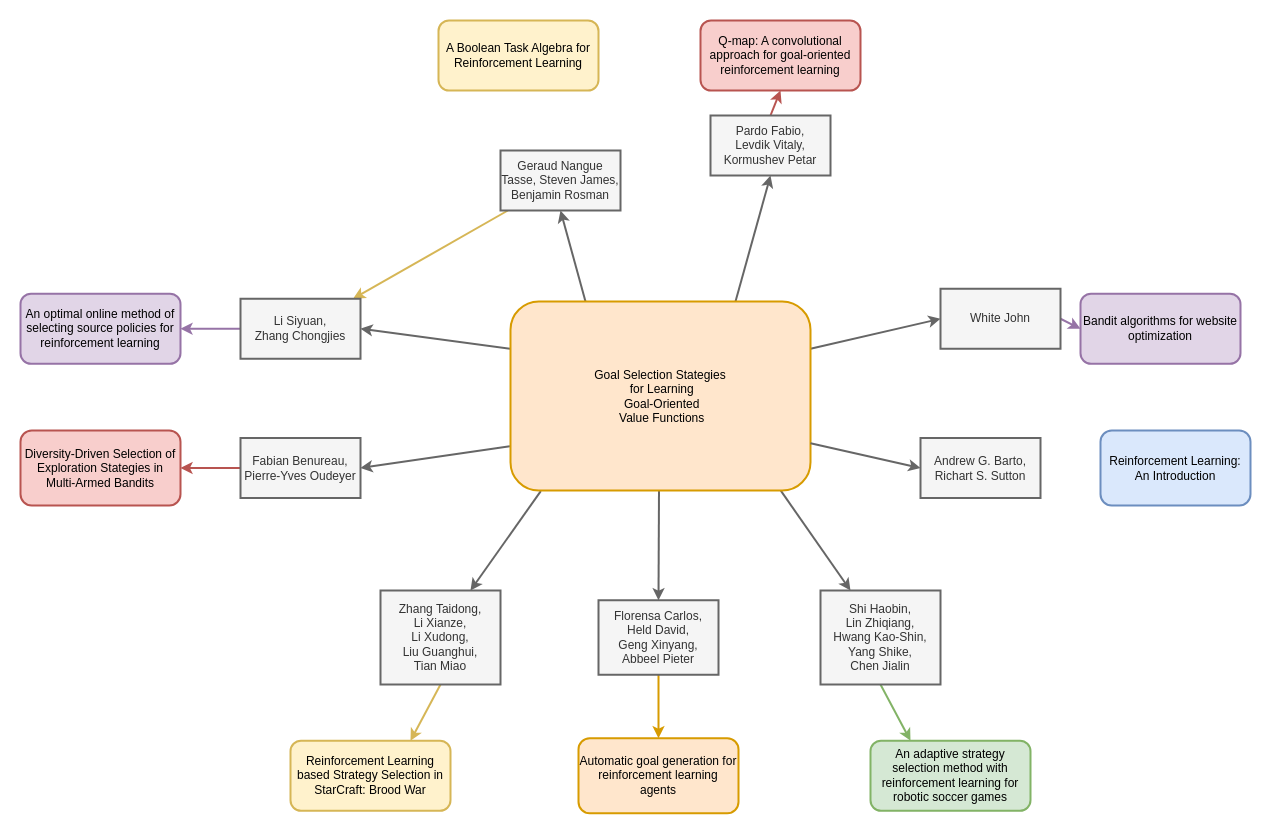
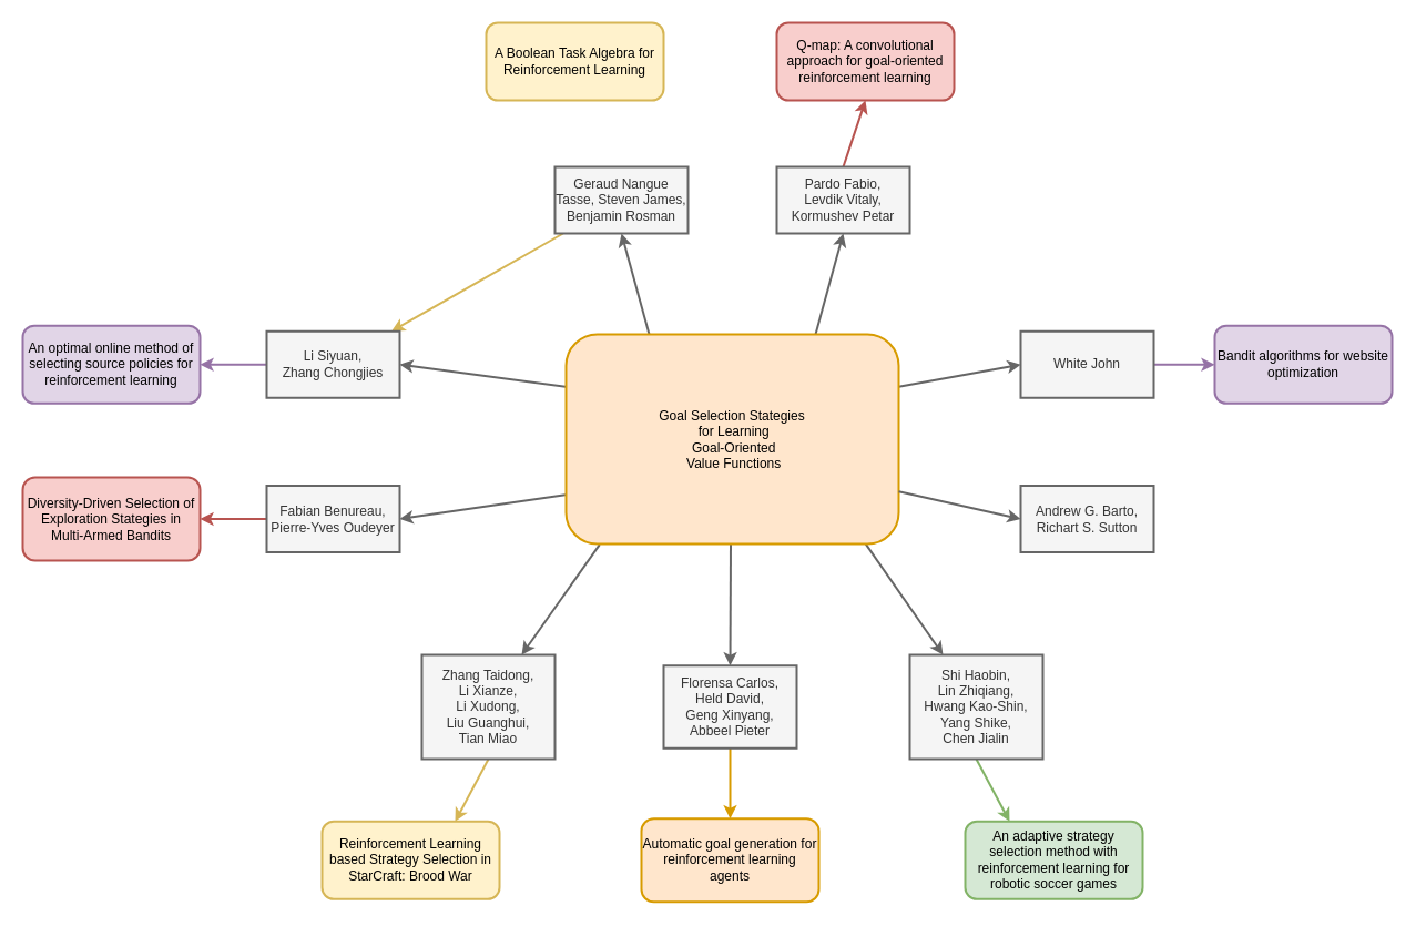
  <mxCell id="0" />
  <mxCell id="1" parent="0" />
  <mxCell id="2" style="edgeStyle=none;rounded=0;orthogonalLoop=1;jettySize=auto;html=1;exitX=0.25;exitY=0;exitDx=0;exitDy=0;entryX=0.5;entryY=1;entryDx=0;entryDy=0;strokeWidth=2;fillColor=#f5f5f5;strokeColor=#666666;" edge="1" parent="1" source="10" target="12"><mxGeometry relative="1" as="geometry" /></mxCell>
  <mxCell id="3" value="" style="rounded=0;orthogonalLoop=1;jettySize=auto;html=1;endArrow=classic;endFill=1;strokeWidth=2;fillColor=#f5f5f5;strokeColor=#666666;exitX=-0.002;exitY=0.766;exitDx=0;exitDy=0;entryX=1;entryY=0.5;entryDx=0;entryDy=0;exitPerimeter=0;" edge="1" parent="1" source="10" target="15"><mxGeometry relative="1" as="geometry" /></mxCell>
  <mxCell id="4" style="rounded=0;orthogonalLoop=1;jettySize=auto;html=1;exitX=0.495;exitY=0.999;exitDx=0;exitDy=0;entryX=0.5;entryY=0;entryDx=0;entryDy=0;endArrow=classic;endFill=1;strokeWidth=2;fillColor=#f5f5f5;strokeColor=#666666;exitPerimeter=0;" edge="1" parent="1" source="10" target="21"><mxGeometry relative="1" as="geometry" /></mxCell>
  <mxCell id="5" style="rounded=0;orthogonalLoop=1;jettySize=auto;html=1;exitX=0;exitY=0.25;exitDx=0;exitDy=0;entryX=1;entryY=0.5;entryDx=0;entryDy=0;endArrow=classic;endFill=1;strokeWidth=2;fillColor=#f5f5f5;strokeColor=#666666;" edge="1" parent="1" source="10" target="24"><mxGeometry relative="1" as="geometry" /></mxCell>
  <mxCell id="6" style="edgeStyle=none;rounded=0;orthogonalLoop=1;jettySize=auto;html=1;exitX=1;exitY=0.25;exitDx=0;exitDy=0;entryX=0;entryY=0.5;entryDx=0;entryDy=0;endArrow=classic;endFill=1;strokeWidth=2;fillColor=#f5f5f5;strokeColor=#666666;" edge="1" parent="1" source="10" target="27"><mxGeometry relative="1" as="geometry" /></mxCell>
  <mxCell id="7" style="edgeStyle=none;rounded=0;orthogonalLoop=1;jettySize=auto;html=1;exitX=0.901;exitY=1.001;exitDx=0;exitDy=0;endArrow=classic;endFill=1;strokeWidth=2;entryX=0.25;entryY=0;entryDx=0;entryDy=0;fillColor=#f5f5f5;strokeColor=#666666;exitPerimeter=0;" edge="1" parent="1" source="10" target="30"><mxGeometry relative="1" as="geometry"><mxPoint x="910" y="463" as="targetPoint" /></mxGeometry></mxCell>
  <mxCell id="8" style="edgeStyle=none;rounded=0;orthogonalLoop=1;jettySize=auto;html=1;exitX=0.75;exitY=0;exitDx=0;exitDy=0;entryX=0.5;entryY=1;entryDx=0;entryDy=0;endArrow=classic;endFill=1;strokeWidth=2;fillColor=#f5f5f5;strokeColor=#666666;" edge="1" parent="1" source="10" target="33"><mxGeometry relative="1" as="geometry" /></mxCell>
  <mxCell id="9" style="edgeStyle=none;rounded=0;orthogonalLoop=1;jettySize=auto;html=1;exitX=0.101;exitY=1.003;exitDx=0;exitDy=0;entryX=0.75;entryY=0;entryDx=0;entryDy=0;endArrow=classic;endFill=1;strokeWidth=2;exitPerimeter=0;fillColor=#f5f5f5;strokeColor=#666666;" edge="1" parent="1" source="10" target="36"><mxGeometry relative="1" as="geometry" /></mxCell>
  <mxCell id="10" value="Goal Selection Stategies&lt;br&gt;&amp;nbsp;for Learning&lt;br&gt;&amp;nbsp;Goal-Oriented&lt;br&gt;&amp;nbsp;Value Functions" style="rounded=1;whiteSpace=wrap;html=1;fillColor=#ffe6cc;strokeColor=#d79b00;strokeWidth=2;" vertex="1" parent="1"><mxGeometry x="510" y="301" width="300" height="189" as="geometry" /></mxCell>
  <mxCell id="11" value="" style="edgeStyle=none;rounded=0;orthogonalLoop=1;jettySize=auto;html=1;strokeWidth=2;fillColor=#fff2cc;strokeColor=#d6b656;" edge="1" parent="1" source="12" target="24"><mxGeometry relative="1" as="geometry" /></mxCell>
  <mxCell id="12" value="Geraud Nangue Tasse, Steven James,&lt;br&gt;Benjamin Rosman" style="rounded=0;whiteSpace=wrap;html=1;fillColor=#f5f5f5;strokeColor=#666666;strokeWidth=2;fontColor=#333333;" vertex="1" parent="1"><mxGeometry x="500" y="150" width="120" height="60" as="geometry" /></mxCell>
  <mxCell id="13" value="A Boolean Task Algebra for Reinforcement Learning" style="rounded=1;whiteSpace=wrap;html=1;fillColor=#fff2cc;strokeColor=#d6b656;strokeWidth=2;" vertex="1" parent="1"><mxGeometry x="438" y="20" width="160" height="70" as="geometry" /></mxCell>
  <mxCell id="14" style="edgeStyle=orthogonalEdgeStyle;rounded=0;orthogonalLoop=1;jettySize=auto;html=1;exitX=0;exitY=0.5;exitDx=0;exitDy=0;entryX=1;entryY=0.5;entryDx=0;entryDy=0;endArrow=classic;endFill=1;strokeWidth=2;fillColor=#f8cecc;strokeColor=#b85450;" edge="1" parent="1" source="15" target="16"><mxGeometry relative="1" as="geometry" /></mxCell>
  <mxCell id="15" value="Fabian Benureau,&lt;br&gt;Pierre-Yves Oudeyer" style="whiteSpace=wrap;html=1;fillColor=#f5f5f5;strokeColor=#666666;rounded=0;strokeWidth=2;fontColor=#333333;" vertex="1" parent="1"><mxGeometry x="240" y="437.5" width="120" height="60" as="geometry" /></mxCell>
  <mxCell id="16" value="Diversity-Driven Selection of Exploration Stategies in Multi-Armed Bandits" style="whiteSpace=wrap;html=1;fillColor=#f8cecc;strokeColor=#b85450;rounded=1;strokeWidth=2;" vertex="1" parent="1"><mxGeometry x="20" y="430" width="160" height="75" as="geometry" /></mxCell>
  <mxCell id="17" style="edgeStyle=none;rounded=0;orthogonalLoop=1;jettySize=auto;html=1;endArrow=classic;endFill=1;strokeWidth=2;entryX=0;entryY=0.5;entryDx=0;entryDy=0;fillColor=#f5f5f5;strokeColor=#666666;exitX=1;exitY=0.75;exitDx=0;exitDy=0;" edge="1" parent="1" target="18" source="10"><mxGeometry relative="1" as="geometry"><mxPoint x="743" y="520" as="targetPoint" /><mxPoint x="743" y="380" as="sourcePoint" /><Array as="points" /></mxGeometry></mxCell>
  <mxCell id="18" value="Andrew G. Barto,&lt;br&gt;Richart S. Sutton" style="whiteSpace=wrap;html=1;rounded=0;strokeWidth=2;fillColor=#f5f5f5;fontColor=#333333;strokeColor=#666666;" vertex="1" parent="1"><mxGeometry x="920" y="437.5" width="120" height="60" as="geometry" /></mxCell>
- <mxCell id="19" value="Reinforcement Learning: An Introduction" style="whiteSpace=wrap;html=1;fillColor=#dae8fc;strokeColor=#6c8ebf;rounded=1;strokeWidth=2;" vertex="1" parent="1"><mxGeometry x="1100" y="430" width="150" height="75" as="geometry" /></mxCell>
  <mxCell id="20" style="edgeStyle=orthogonalEdgeStyle;rounded=0;orthogonalLoop=1;jettySize=auto;html=1;exitX=0.5;exitY=1;exitDx=0;exitDy=0;entryX=0.5;entryY=0;entryDx=0;entryDy=0;endArrow=classic;endFill=1;strokeWidth=2;fillColor=#ffe6cc;strokeColor=#d79b00;" edge="1" parent="1" source="21" target="22"><mxGeometry relative="1" as="geometry" /></mxCell>
  <mxCell id="21" value="Florensa Carlos,&lt;br&gt;Held David,&lt;br&gt;Geng Xinyang,&lt;br&gt;Abbeel Pieter" style="whiteSpace=wrap;html=1;fillColor=#f5f5f5;strokeColor=#666666;rounded=0;strokeWidth=2;fontColor=#333333;" vertex="1" parent="1"><mxGeometry x="598" y="599.75" width="120" height="74.5" as="geometry" /></mxCell>
  <mxCell id="22" value="Automatic goal generation for reinforcement learning agents" style="whiteSpace=wrap;html=1;fillColor=#ffe6cc;strokeColor=#d79b00;rounded=1;strokeWidth=2;" vertex="1" parent="1"><mxGeometry x="578" y="737.75" width="160" height="75" as="geometry" /></mxCell>
  <mxCell id="23" value="" style="edgeStyle=none;rounded=0;orthogonalLoop=1;jettySize=auto;html=1;strokeWidth=2;fillColor=#e1d5e7;strokeColor=#9673a6;exitX=0;exitY=0.5;exitDx=0;exitDy=0;entryX=1;entryY=0.5;entryDx=0;entryDy=0;" edge="1" parent="1" source="24" target="25"><mxGeometry relative="1" as="geometry" /></mxCell>
  <mxCell id="24" value="Li Siyuan,&lt;br&gt;Zhang Chongjies" style="rounded=0;whiteSpace=wrap;html=1;fillColor=#f5f5f5;strokeColor=#666666;strokeWidth=2;fontColor=#333333;" vertex="1" parent="1"><mxGeometry x="240" y="298.25" width="120" height="60" as="geometry" /></mxCell>
  <mxCell id="25" value="An optimal online method of selecting source policies for reinforcement learning" style="rounded=1;whiteSpace=wrap;html=1;fillColor=#e1d5e7;strokeColor=#9673a6;strokeWidth=2;" vertex="1" parent="1"><mxGeometry x="20" y="293.25" width="160" height="70" as="geometry" /></mxCell>
  <mxCell id="26" value="" style="edgeStyle=none;rounded=0;orthogonalLoop=1;jettySize=auto;html=1;strokeWidth=2;fillColor=#e1d5e7;strokeColor=#9673a6;exitX=1;exitY=0.5;exitDx=0;exitDy=0;entryX=0;entryY=0.5;entryDx=0;entryDy=0;" edge="1" parent="1" source="27" target="28"><mxGeometry relative="1" as="geometry" /></mxCell>
- <mxCell id="27" value="White John" style="rounded=0;whiteSpace=wrap;html=1;fillColor=#f5f5f5;strokeColor=#666666;strokeWidth=2;fontColor=#333333;" vertex="1" parent="1"><mxGeometry x="940" y="288.25" width="120" height="60" as="geometry" /></mxCell>
- <mxCell id="28" value="Bandit algorithms for website optimization" style="rounded=1;whiteSpace=wrap;html=1;fillColor=#e1d5e7;strokeColor=#9673a6;strokeWidth=2;" vertex="1" parent="1"><mxGeometry x="1080" y="293.25" width="160" height="70" as="geometry" /></mxCell>
+ <mxCell id="27" value="White John" style="rounded=0;whiteSpace=wrap;html=1;fillColor=#f5f5f5;strokeColor=#666666;strokeWidth=2;fontColor=#333333;" vertex="1" parent="1"><mxGeometry x="920" y="298.25" width="120" height="60" as="geometry" /></mxCell>
+ <mxCell id="28" value="Bandit algorithms for website optimization" style="rounded=1;whiteSpace=wrap;html=1;fillColor=#e1d5e7;strokeColor=#9673a6;strokeWidth=2;" vertex="1" parent="1"><mxGeometry x="1095" y="293.25" width="160" height="70" as="geometry" /></mxCell>
  <mxCell id="29" value="" style="edgeStyle=none;rounded=0;orthogonalLoop=1;jettySize=auto;html=1;strokeWidth=2;fillColor=#d5e8d4;strokeColor=#82b366;exitX=0.5;exitY=1;exitDx=0;exitDy=0;entryX=0.25;entryY=0;entryDx=0;entryDy=0;" edge="1" parent="1" source="30" target="31"><mxGeometry relative="1" as="geometry" /></mxCell>
  <mxCell id="30" value="Shi Haobin,&lt;br&gt;Lin Zhiqiang,&lt;br&gt;Hwang Kao-Shin,&lt;br&gt;Yang Shike,&lt;br&gt;Chen Jialin" style="rounded=0;whiteSpace=wrap;html=1;fillColor=#f5f5f5;strokeColor=#666666;strokeWidth=2;fontColor=#333333;" vertex="1" parent="1"><mxGeometry x="820" y="590" width="120" height="94" as="geometry" /></mxCell>
  <mxCell id="31" value="An adaptive strategy selection method with reinforcement learning for robotic soccer games" style="rounded=1;whiteSpace=wrap;html=1;fillColor=#d5e8d4;strokeColor=#82b366;strokeWidth=2;" vertex="1" parent="1"><mxGeometry x="870" y="740.25" width="160" height="70" as="geometry" /></mxCell>
  <mxCell id="32" value="" style="edgeStyle=none;rounded=0;orthogonalLoop=1;jettySize=auto;html=1;strokeWidth=2;fillColor=#f8cecc;strokeColor=#b85450;exitX=0.5;exitY=0;exitDx=0;exitDy=0;entryX=0.5;entryY=1;entryDx=0;entryDy=0;" edge="1" parent="1" source="33" target="34"><mxGeometry relative="1" as="geometry" /></mxCell>
- <mxCell id="33" value="Pardo Fabio,&lt;br&gt;Levdik Vitaly,&lt;br&gt;Kormushev Petar" style="rounded=0;whiteSpace=wrap;html=1;fillColor=#f5f5f5;strokeColor=#666666;strokeWidth=2;fontColor=#333333;" vertex="1" parent="1"><mxGeometry x="710" y="115" width="120" height="60" as="geometry" /></mxCell>
+ <mxCell id="33" value="Pardo Fabio,&lt;br&gt;Levdik Vitaly,&lt;br&gt;Kormushev Petar" style="rounded=0;whiteSpace=wrap;html=1;fillColor=#f5f5f5;strokeColor=#666666;strokeWidth=2;fontColor=#333333;" vertex="1" parent="1"><mxGeometry x="700" y="150" width="120" height="60" as="geometry" /></mxCell>
  <mxCell id="34" value="Q-map: A convolutional approach for goal-oriented reinforcement learning" style="rounded=1;whiteSpace=wrap;html=1;fillColor=#f8cecc;strokeColor=#b85450;strokeWidth=2;" vertex="1" parent="1"><mxGeometry x="700" y="20" width="160" height="70" as="geometry" /></mxCell>
  <mxCell id="35" value="" style="edgeStyle=none;rounded=0;orthogonalLoop=1;jettySize=auto;html=1;strokeWidth=2;fillColor=#fff2cc;strokeColor=#d6b656;exitX=0.5;exitY=1;exitDx=0;exitDy=0;entryX=0.75;entryY=0;entryDx=0;entryDy=0;" edge="1" parent="1" source="36" target="37"><mxGeometry relative="1" as="geometry"><mxPoint x="370" y="740" as="targetPoint" /></mxGeometry></mxCell>
  <mxCell id="36" value="Zhang Taidong,&lt;br&gt;Li Xianze,&lt;br&gt;Li Xudong,&lt;br&gt;Liu Guanghui,&lt;br&gt;Tian Miao" style="rounded=0;whiteSpace=wrap;html=1;fillColor=#f5f5f5;strokeColor=#666666;strokeWidth=2;fontColor=#333333;" vertex="1" parent="1"><mxGeometry x="380" y="590" width="120" height="94" as="geometry" /></mxCell>
  <mxCell id="37" value="Reinforcement Learning based Strategy Selection in StarCraft: Brood War" style="rounded=1;whiteSpace=wrap;html=1;fillColor=#fff2cc;strokeColor=#d6b656;strokeWidth=2;" vertex="1" parent="1"><mxGeometry x="290" y="740.25" width="160" height="70" as="geometry" /></mxCell>
